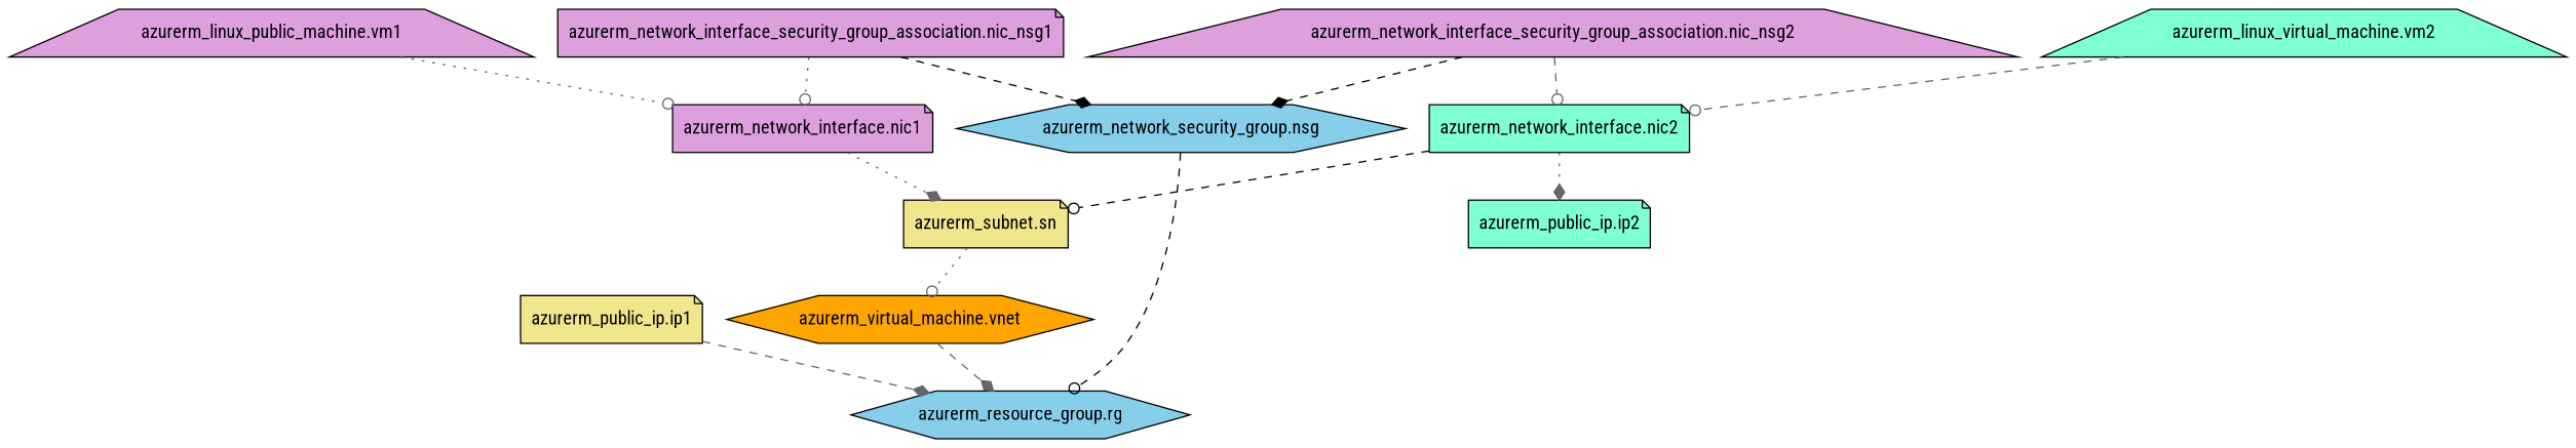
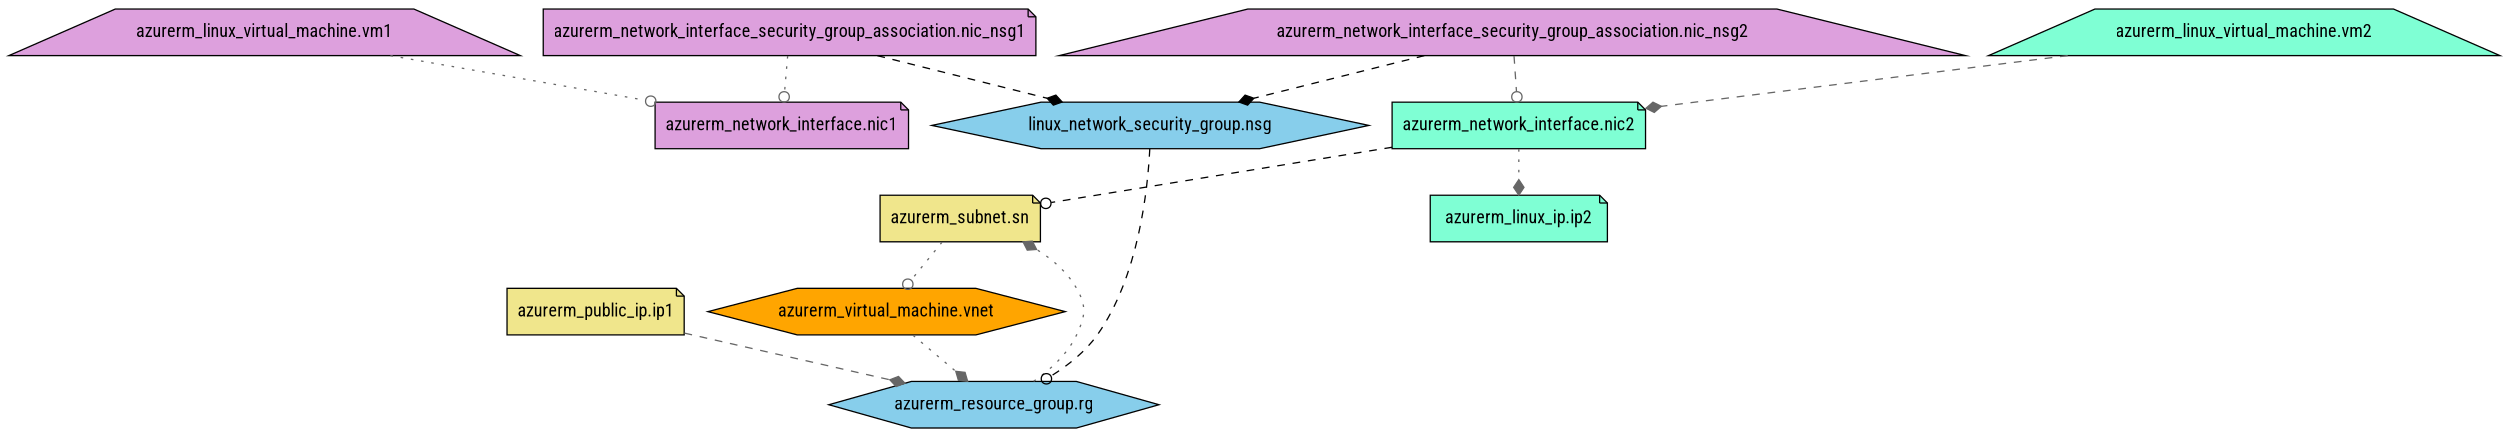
  digraph {
    fontname="Roboto Condensed"
    rankdir=TB
    node [fillcolor=plum fontname="Roboto Condensed" shape=note style=filled]
    edge [arrowhead=odot color=gray40 fontname="Roboto Condensed" style=dashed]
-   n1 [label="azurerm_linux_public_machine.vm1" shape=trapezium]
+   n1 [label="azurerm_linux_virtual_machine.vm1" shape=trapezium]
    n2 [label="azurerm_network_interface.nic1"]
    n3 [fillcolor=khaki label="azurerm_subnet.sn"]
    n4 [fillcolor=aquamarine label="azurerm_linux_virtual_machine.vm2" shape=trapezium]
    n5 [fillcolor=aquamarine label="azurerm_network_interface.nic2"]
-   n6 [fillcolor=aquamarine label="azurerm_public_ip.ip2"]
+   n6 [fillcolor=aquamarine label="azurerm_linux_ip.ip2"]
    n7 [fillcolor=khaki label="azurerm_public_ip.ip1"]
    n8 [fillcolor=skyblue label="azurerm_resource_group.rg" shape=hexagon]
    n9 [fillcolor=orange label="azurerm_virtual_machine.vnet" shape=hexagon]
    n10 [label="azurerm_network_interface_security_group_association.nic_nsg1"]
-   n11 [fillcolor=skyblue label="azurerm_network_security_group.nsg" shape=hexagon]
+   n11 [fillcolor=skyblue label="linux_network_security_group.nsg" shape=hexagon]
    n12 [label="azurerm_network_interface_security_group_association.nic_nsg2" shape=trapezium]
    n1 -> n2 [style=dotted]
-   n2 -> n3 [arrowhead=diamond style=dotted]
+   n8 -> n3 [arrowhead=diamond style=dotted]
    n3 -> n9 [style=dotted]
-   n4 -> n5
+   n4 -> n5 [arrowhead=diamond]
    n5 -> n3 [color=black]
    n5 -> n6 [arrowhead=diamond style=dotted]
    n7 -> n8 [arrowhead=diamond]
-   n9 -> n8 [arrowhead=diamond]
+   n9 -> n8 [arrowhead=diamond style=dotted]
    n10 -> n2 [style=dotted]
    n10 -> n11 [arrowhead=diamond color=black]
    n11 -> n8 [color=black]
    n12 -> n5
    n12 -> n11 [arrowhead=diamond color=black]
  }
